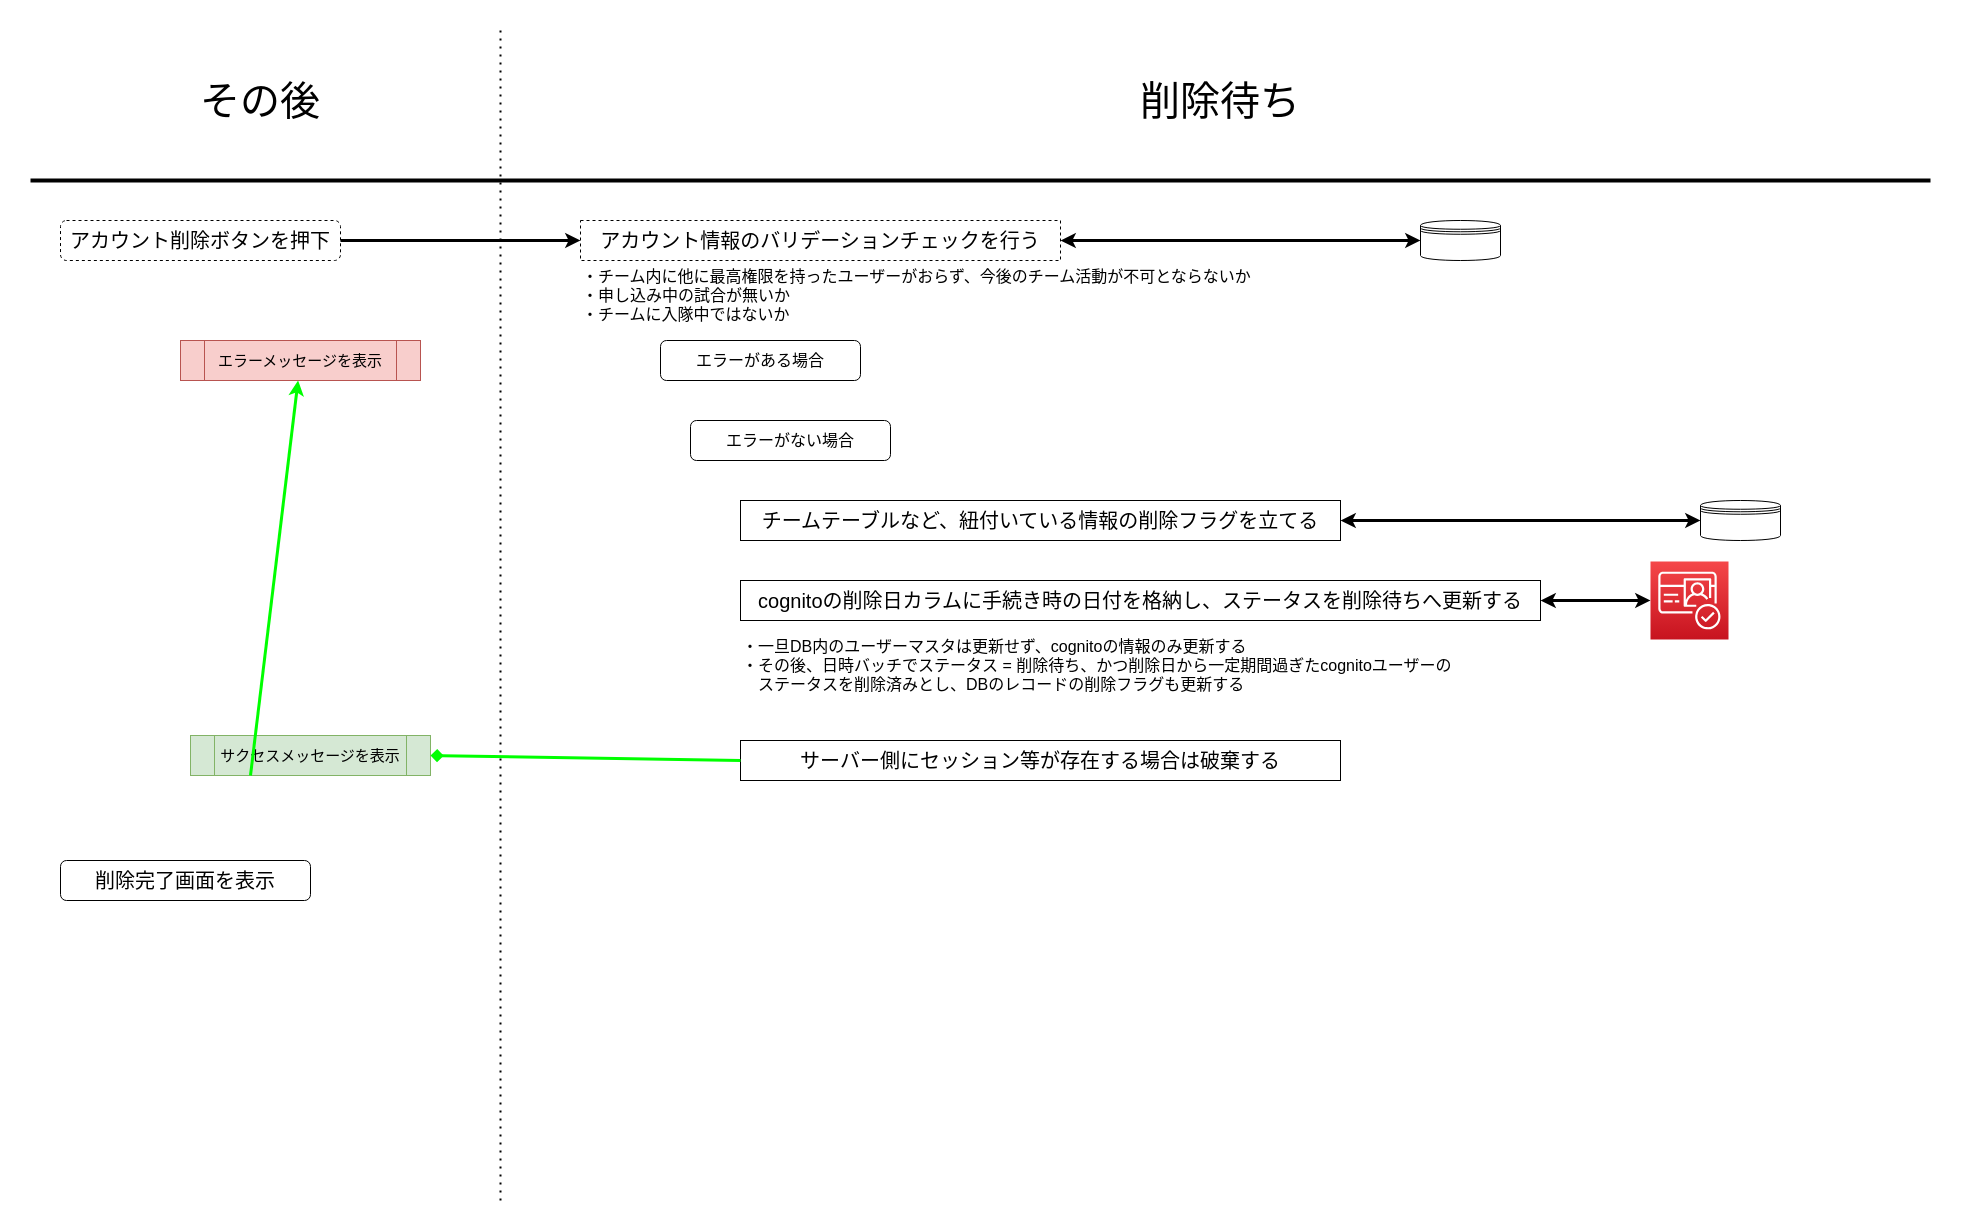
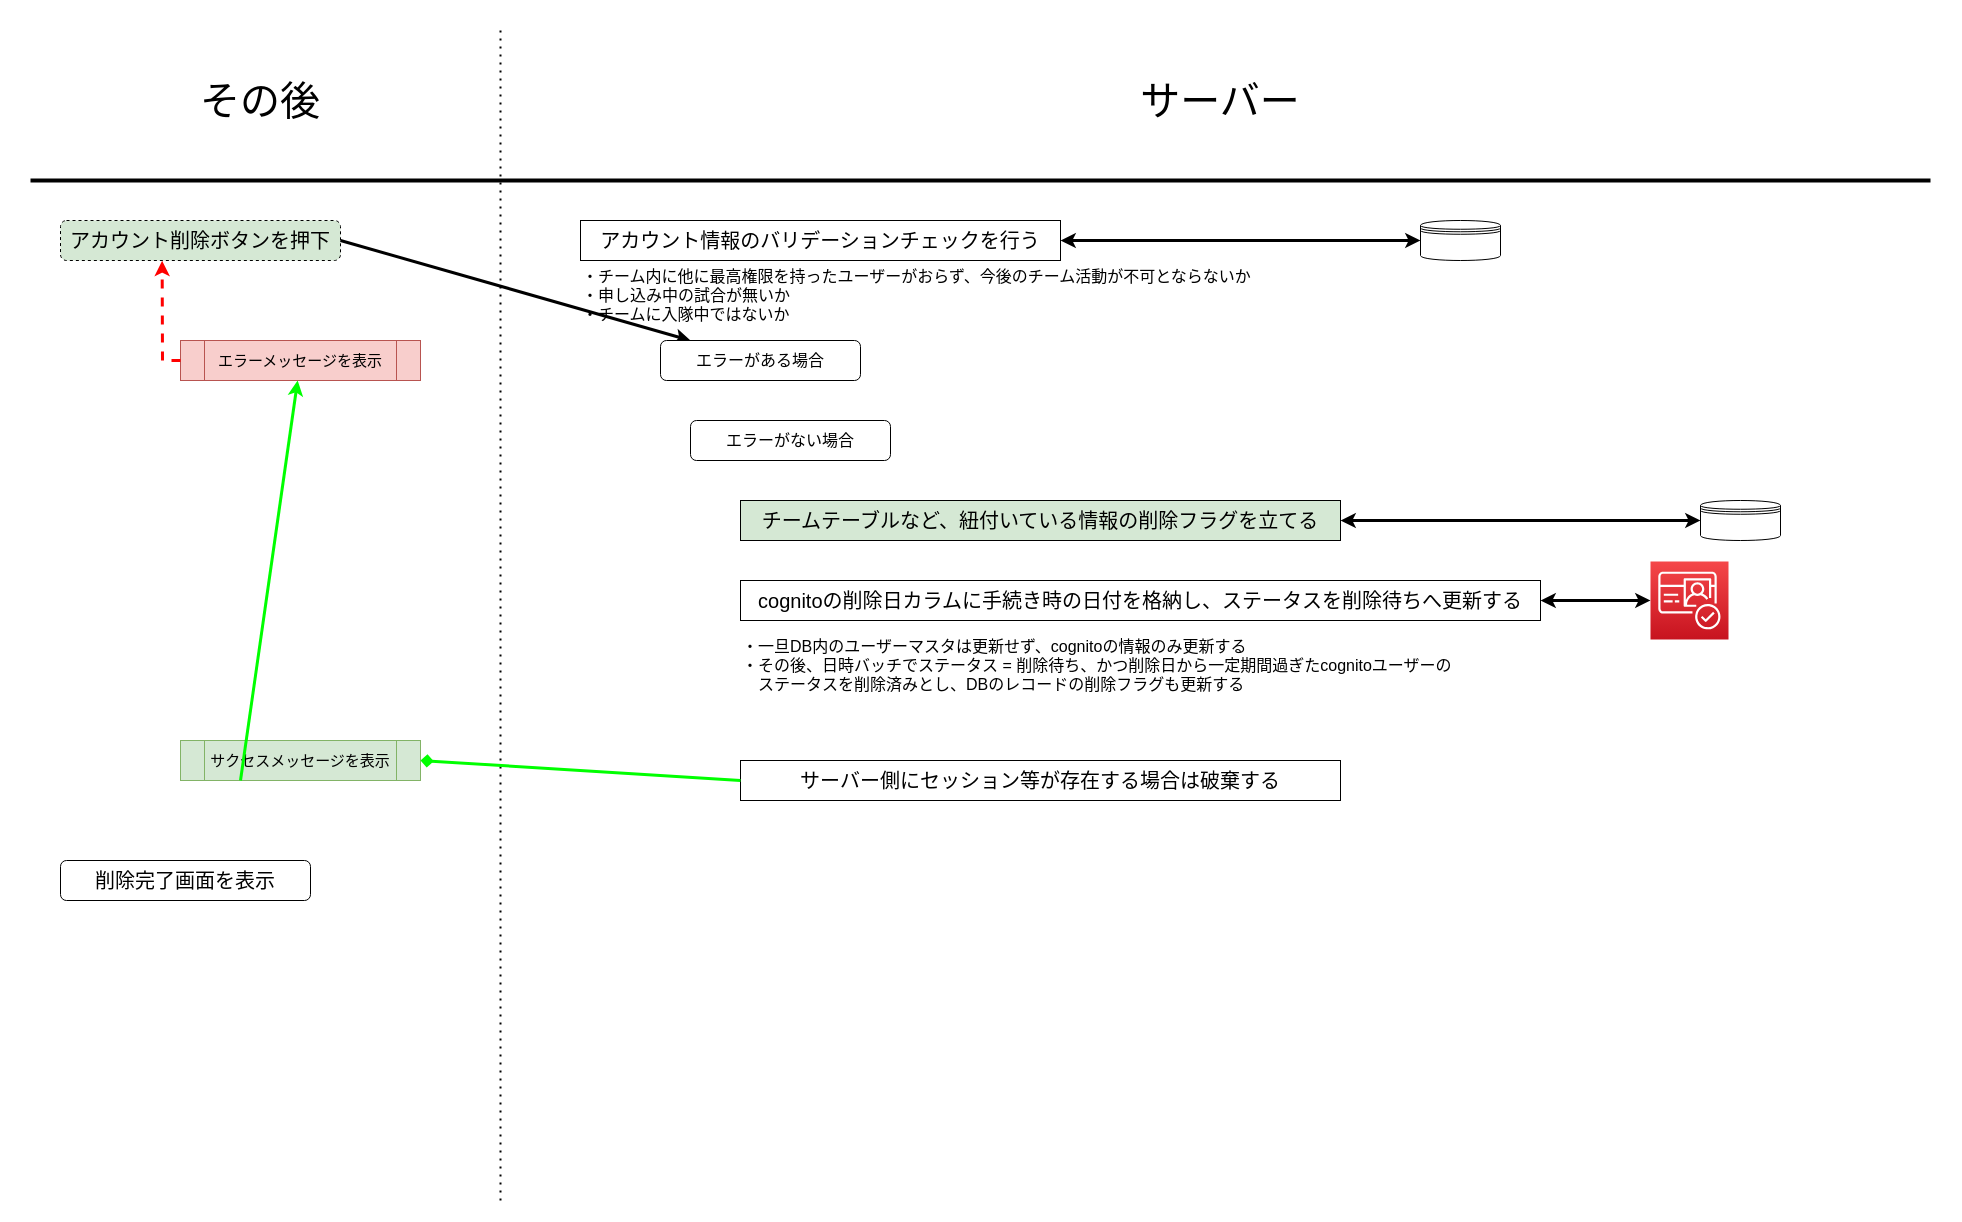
  <mxCell id="0" />
  <mxCell id="1" parent="0" />
  <mxCell id="2" value="" style="endArrow=none;html=1;rounded=0;strokeWidth=4;" parent="1" edge="1"><mxGeometry width="50" height="50" relative="1" as="geometry"><mxPoint x="30" y="180" as="sourcePoint" /><mxPoint x="1930" y="180" as="targetPoint" /></mxGeometry></mxCell>
  <mxCell id="3" value="" style="endArrow=none;dashed=1;html=1;dashPattern=1 3;strokeWidth=2;rounded=0;" parent="1" edge="1"><mxGeometry width="50" height="50" relative="1" as="geometry"><mxPoint x="500" y="1200" as="sourcePoint" /><mxPoint x="500" y="30" as="targetPoint" /></mxGeometry></mxCell>
  <mxCell id="4" value="その後" style="text;html=1;strokeColor=none;fillColor=none;align=center;verticalAlign=middle;whiteSpace=wrap;rounded=0;fontSize=40;" parent="1" vertex="1"><mxGeometry width="480" height="160" as="geometry" x="20" y="20" /></mxCell>
- <mxCell id="5" value="削除待ち" style="text;html=1;strokeColor=none;fillColor=none;align=center;verticalAlign=middle;whiteSpace=wrap;rounded=0;fontSize=40;" parent="1" vertex="1"><mxGeometry x="500" width="1440" height="160" as="geometry" y="20" /></mxCell>
- <mxCell id="6" value="アカウント削除ボタンを押下" style="rounded=1;whiteSpace=wrap;html=1;dashed=1;fontSize=20;" vertex="1" parent="1"><mxGeometry x="60" y="220" width="280" height="40" as="geometry" /></mxCell>
- <mxCell id="7" value="アカウント情報のバリデーションチェックを行う" style="rounded=0;whiteSpace=wrap;html=1;fontSize=20;dashed=1;" vertex="1" parent="1"><mxGeometry x="580" y="220" width="480" height="40" as="geometry" /></mxCell>
+ <mxCell id="5" value="サーバー" style="text;html=1;strokeColor=none;fillColor=none;align=center;verticalAlign=middle;whiteSpace=wrap;rounded=0;fontSize=40;" parent="1" vertex="1"><mxGeometry x="500" width="1440" height="160" as="geometry" y="20" /></mxCell>
+ <mxCell id="6" value="アカウント削除ボタンを押下" style="rounded=1;whiteSpace=wrap;html=1;dashed=1;fontSize=20;fillColor=#d5e8d4;" vertex="1" parent="1"><mxGeometry x="60" y="220" width="280" height="40" as="geometry" /></mxCell>
+ <mxCell id="7" value="アカウント情報のバリデーションチェックを行う" style="rounded=0;whiteSpace=wrap;html=1;fontSize=20;" vertex="1" parent="1"><mxGeometry x="580" y="220" width="480" height="40" as="geometry" /></mxCell>
  <mxCell id="8" value="・チーム内に他に最高権限を持ったユーザーがおらず、今後のチーム活動が不可とならないか&lt;br&gt;・申し込み中の試合が無いか&lt;br&gt;・チームに入隊中ではないか" style="text;html=1;strokeColor=none;fillColor=none;align=left;verticalAlign=middle;whiteSpace=wrap;rounded=0;fontSize=16;" vertex="1" parent="1"><mxGeometry x="580" y="280" width="720" height="30" as="geometry" /></mxCell>
- <mxCell id="9" value="" style="endArrow=classic;html=1;rounded=0;fontSize=16;strokeWidth=3;exitX=1;exitY=0.5;exitDx=0;exitDy=0;entryX=0;entryY=0.5;entryDx=0;entryDy=0;" edge="1" parent="1" source="6" target="7"><mxGeometry width="50" height="50" relative="1" as="geometry"><mxPoint x="670" y="310" as="sourcePoint" /><mxPoint x="720" y="260" as="targetPoint" /></mxGeometry></mxCell>
+ <mxCell id="9" value="" style="endArrow=classic;html=1;rounded=0;fontSize=16;strokeWidth=3;exitX=1;exitY=0.5;exitDx=0;exitDy=0;" edge="1" parent="1" source="6" target="10"><mxGeometry width="50" height="50" relative="1" as="geometry"><mxPoint x="670" y="310" as="sourcePoint" /><mxPoint x="720" y="260" as="targetPoint" /></mxGeometry></mxCell>
  <mxCell id="10" value="エラーがある場合" style="rounded=1;whiteSpace=wrap;html=1;fontSize=16;" vertex="1" parent="1"><mxGeometry x="660" y="340" width="200" height="40" as="geometry" /></mxCell>
  <mxCell id="11" value="エラーメッセージを表示" style="shape=process;whiteSpace=wrap;html=1;backgroundOutline=1;fontSize=15;fillColor=#f8cecc;strokeColor=#b85450;" vertex="1" parent="1"><mxGeometry x="180" y="340" width="240" height="40" as="geometry" /></mxCell>
+ <mxCell id="12" value="" style="endArrow=classic;html=1;rounded=0;fontSize=16;strokeWidth=3;exitX=0;exitY=0.5;exitDx=0;exitDy=0;entryX=0.363;entryY=1.008;entryDx=0;entryDy=0;entryPerimeter=0;dashed=1;strokeColor=#FF0000;" edge="1" parent="1" source="11" target="6"><mxGeometry width="50" height="50" relative="1" as="geometry"><mxPoint x="670" y="520" as="sourcePoint" /><mxPoint x="720" y="470" as="targetPoint" /><Array as="points"><mxPoint x="162" y="360" /></Array></mxGeometry></mxCell>
  <mxCell id="13" value="エラーがない場合" style="rounded=1;whiteSpace=wrap;html=1;fontSize=16;" vertex="1" parent="1"><mxGeometry x="690" y="420" width="200" height="40" as="geometry" /></mxCell>
- <mxCell id="14" value="チームテーブルなど、紐付いている情報の削除フラグを立てる" style="rounded=0;whiteSpace=wrap;html=1;fontSize=20;" vertex="1" parent="1"><mxGeometry x="740" y="500" width="600" height="40" as="geometry" /></mxCell>
+ <mxCell id="14" value="チームテーブルなど、紐付いている情報の削除フラグを立てる" style="rounded=0;whiteSpace=wrap;html=1;fontSize=20;fillColor=#d5e8d4;" vertex="1" parent="1"><mxGeometry x="740" y="500" width="600" height="40" as="geometry" /></mxCell>
  <mxCell id="15" value="cognitoの削除日カラムに手続き時の日付を格納し、ステータスを削除待ちへ更新する" style="rounded=0;whiteSpace=wrap;html=1;fontSize=20;" vertex="1" parent="1"><mxGeometry x="740" y="580" width="800" height="40" as="geometry" /></mxCell>
  <mxCell id="16" value="・一旦DB内のユーザーマスタは更新せず、cognitoの情報のみ更新する&lt;br&gt;・その後、日時バッチでステータス = 削除待ち、かつ削除日から一定期間過ぎたcognitoユーザーの&lt;br&gt;　ステータスを削除済みとし、DBのレコードの削除フラグも更新する" style="text;html=1;strokeColor=none;fillColor=none;align=left;verticalAlign=middle;whiteSpace=wrap;rounded=0;fontSize=16;" vertex="1" parent="1"><mxGeometry x="740" y="650" width="800" height="30" as="geometry" /></mxCell>
- <mxCell id="17" value="サーバー側にセッション等が存在する場合は破棄する" style="rounded=0;whiteSpace=wrap;html=1;fontSize=20;" vertex="1" parent="1"><mxGeometry x="740" y="740" width="600" height="40" as="geometry" /></mxCell>
+ <mxCell id="17" value="サーバー側にセッション等が存在する場合は破棄する" style="rounded=0;whiteSpace=wrap;html=1;fontSize=20;" vertex="1" parent="1"><mxGeometry x="740" y="760" width="600" height="40" as="geometry" /></mxCell>
  <mxCell id="18" value="削除完了画面を表示" style="whiteSpace=wrap;html=1;fontSize=20;rounded=1;" vertex="1" parent="1"><mxGeometry x="60" y="860" width="250" height="40" as="geometry" /></mxCell>
- <mxCell id="19" value="サクセスメッセージを表示" style="shape=process;whiteSpace=wrap;html=1;backgroundOutline=1;fontSize=15;fillColor=#d5e8d4;strokeColor=#82b366;" vertex="1" parent="1"><mxGeometry x="190" y="735" width="240" height="40" as="geometry" /></mxCell>
+ <mxCell id="19" value="サクセスメッセージを表示" style="shape=process;whiteSpace=wrap;html=1;backgroundOutline=1;fontSize=15;fillColor=#d5e8d4;strokeColor=#82b366;" vertex="1" parent="1"><mxGeometry x="180" y="740" width="240" height="40" as="geometry" /></mxCell>
  <mxCell id="20" value="" style="endArrow=diamond;html=1;rounded=0;fontSize=15;strokeColor=#00FF00;strokeWidth=3;exitX=0;exitY=0.5;exitDx=0;exitDy=0;entryX=1;entryY=0.5;entryDx=0;entryDy=0;" edge="1" parent="1" source="17" target="19"><mxGeometry width="50" height="50" relative="1" as="geometry"><mxPoint x="570" y="670" as="sourcePoint" /><mxPoint x="620" y="620" as="targetPoint" /></mxGeometry></mxCell>
  <mxCell id="21" value="" style="endArrow=classic;html=1;rounded=0;fontSize=15;strokeColor=#00FF00;strokeWidth=3;exitX=0.25;exitY=1;exitDx=0;exitDy=0;" edge="1" parent="1" source="19" target="11"><mxGeometry width="50" height="50" relative="1" as="geometry"><mxPoint x="570" y="670" as="sourcePoint" /><mxPoint x="620" y="620" as="targetPoint" /></mxGeometry></mxCell>
  <mxCell id="22" value="" style="shape=datastore;whiteSpace=wrap;html=1;fontSize=15;" vertex="1" parent="1"><mxGeometry x="1420" y="220" width="80" height="40" as="geometry" /></mxCell>
  <mxCell id="23" value="" style="endArrow=classic;startArrow=classic;html=1;rounded=0;fontSize=15;strokeColor=#000000;strokeWidth=3;entryX=0;entryY=0.5;entryDx=0;entryDy=0;exitX=1;exitY=0.5;exitDx=0;exitDy=0;" edge="1" parent="1" source="7" target="22"><mxGeometry width="50" height="50" relative="1" as="geometry"><mxPoint x="1150" y="610" as="sourcePoint" /><mxPoint x="1200" y="560" as="targetPoint" /></mxGeometry></mxCell>
  <mxCell id="24" value="" style="shape=datastore;whiteSpace=wrap;html=1;fontSize=15;" vertex="1" parent="1"><mxGeometry x="1700" y="500" width="80" height="40" as="geometry" /></mxCell>
  <mxCell id="25" value="" style="endArrow=classic;startArrow=classic;html=1;rounded=0;fontSize=15;strokeColor=#000000;strokeWidth=3;entryX=0;entryY=0.5;entryDx=0;entryDy=0;exitX=1;exitY=0.5;exitDx=0;exitDy=0;" edge="1" parent="1" target="24"><mxGeometry width="50" height="50" relative="1" as="geometry"><mxPoint x="1340" y="520" as="sourcePoint" /><mxPoint x="1480" y="840" as="targetPoint" /></mxGeometry></mxCell>
  <mxCell id="26" value="" style="sketch=0;points=[[0,0,0],[0.25,0,0],[0.5,0,0],[0.75,0,0],[1,0,0],[0,1,0],[0.25,1,0],[0.5,1,0],[0.75,1,0],[1,1,0],[0,0.25,0],[0,0.5,0],[0,0.75,0],[1,0.25,0],[1,0.5,0],[1,0.75,0]];outlineConnect=0;fontColor=#232F3E;gradientColor=#F54749;gradientDirection=north;fillColor=#C7131F;strokeColor=#ffffff;dashed=0;verticalLabelPosition=bottom;verticalAlign=top;align=center;html=1;fontSize=12;fontStyle=0;aspect=fixed;shape=mxgraph.aws4.resourceIcon;resIcon=mxgraph.aws4.cognito;" vertex="1" parent="1"><mxGeometry x="1650" y="561" width="78" height="78" as="geometry" /></mxCell>
  <mxCell id="27" value="" style="endArrow=classic;startArrow=classic;html=1;rounded=0;fontSize=15;strokeColor=#000000;strokeWidth=3;entryX=0;entryY=0.5;entryDx=0;entryDy=0;entryPerimeter=0;" edge="1" parent="1" target="26"><mxGeometry width="50" height="50" relative="1" as="geometry"><mxPoint x="1540" y="600" as="sourcePoint" /><mxPoint x="1030" y="560" as="targetPoint" /></mxGeometry></mxCell>
